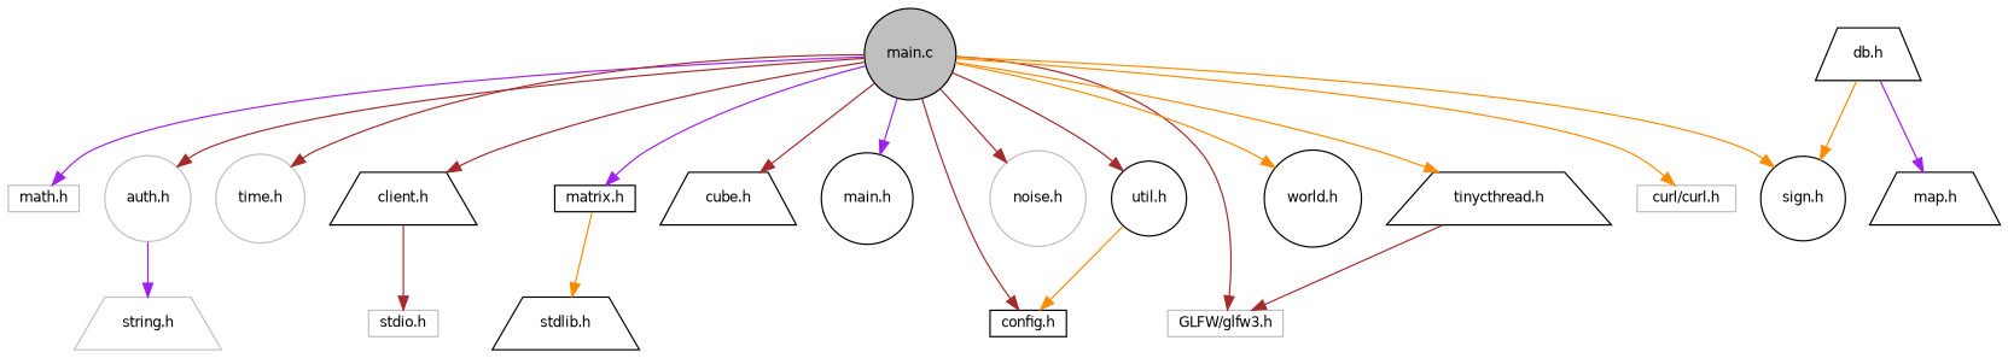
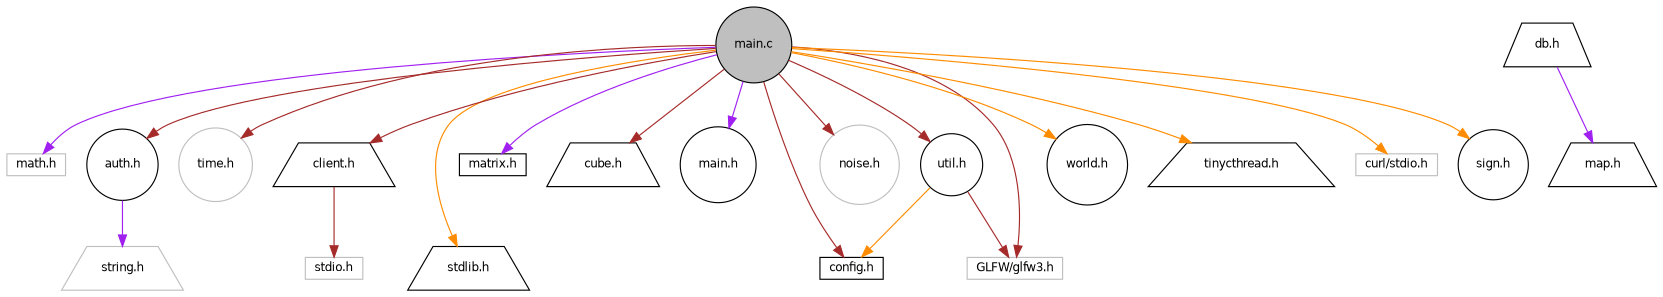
  digraph {
    node [color=black fillcolor=white fontname=Helvetica fontsize=10 shape=circle style=filled]
    edge [color=brown fontname=Helvetica fontsize=10 labelfontname=Helvetica labelfontsize=10 style=solid]
    n1 [fillcolor=grey75 fontcolor=black height=0.2 label="main.c" width=0.4]
    n2 [color=grey75 height=0.2 label="GLFW/glfw3.h" shape=box width=0.4]
-   n3 [color=grey75 height=0.2 label="curl/curl.h" shape=box width=0.4]
+   n3 [color=grey75 height=0.2 label="curl/stdio.h" shape=box width=0.4]
    n4 [color=grey75 height=0.2 label="math.h" shape=box width=0.4]
    n5 [height=0.2 label="stdlib.h" shape=trapezium width=0.4]
    n6 [color=grey75 height=0.2 label="time.h" width=0.4]
-   n7 [color=grey75 height=0.2 label="auth.h" width=0.4]
+   n7 [height=0.2 label="auth.h" width=0.4]
    n8 [height=0.2 label="client.h" shape=trapezium width=0.4]
    n9 [height=0.2 label="config.h" shape=box width=0.4]
    n10 [height=0.2 label="cube.h" shape=trapezium width=0.4]
    n11 [height=0.2 label="sign.h" width=0.4]
    n12 [height=0.2 label="main.h" width=0.4]
    n13 [height=0.2 label="matrix.h" shape=box width=0.4]
    n14 [color=grey75 height=0.2 label="noise.h" width=0.4]
    n15 [height=0.2 label="tinycthread.h" shape=trapezium width=0.4]
    n16 [height=0.2 label="util.h" width=0.4]
    n17 [height=0.2 label="world.h" width=0.4]
    n18 [color=grey75 height=0.2 label="stdio.h" shape=box width=0.4]
    n19 [color=grey75 height=0.2 label="string.h" shape=trapezium width=0.4]
    n20 [height=0.2 label="db.h" shape=trapezium width=0.4]
    n21 [height=0.2 label="map.h" shape=trapezium width=0.4]
    n1 -> n2
    n1 -> n3 [color=darkorange]
    n1 -> n4 [color=purple]
-   n13 -> n5 [color=darkorange]
+   n1 -> n5 [color=darkorange]
    n1 -> n6
    n1 -> n7
    n1 -> n8
    n1 -> n9
    n1 -> n10
    n1 -> n11 [color=darkorange]
    n1 -> n12 [color=purple]
    n1 -> n13 [color=purple]
    n1 -> n14
    n1 -> n15 [color=darkorange]
    n1 -> n16
    n1 -> n17 [color=darkorange]
    n7 -> n19 [color=purple]
    n8 -> n18
-   n15 -> n2
+   n16 -> n2
    n16 -> n9 [color=darkorange]
-   n20 -> n11 [color=darkorange]
    n20 -> n21 [color=purple]
  }
